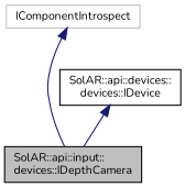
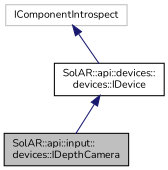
  digraph {
    fontname=Nunito
    node [color=black fillcolor=white fontname=Nunito fontsize=10 shape=record style=filled]
    edge [color=midnightblue dir=back fontname=Nunito fontsize=10 labelfontname=Helvetica labelfontsize=10 style=solid]
    n1 [fillcolor=grey75 fontcolor=black height=0.2 label="SolAR::api::input::\ldevices::IDepthCamera" width=0.4]
    n2 [height=0.2 label="SolAR::api::devices::\ldevices::IDevice" width=0.4]
    n3 [color=grey75 height=0.2 label=IComponentIntrospect width=0.4]
    n2 -> n1
-   n3 -> n1
+   n3 -> n2
  }
